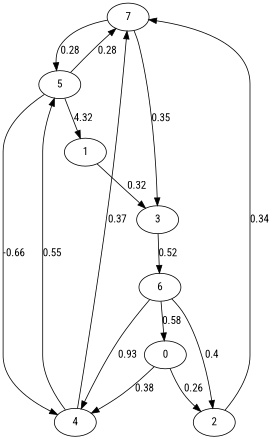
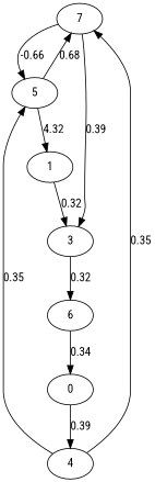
  digraph {
    fontname="Roboto Condensed"
    splines=true
    node [fontname="Roboto Condensed"]
    edge [fontname="Roboto Condensed"]
    7
    5
    3
    4
    1
    6
-   2
    0
-   7 -> 5 [label=0.28]
-   7 -> 3 [label=0.35]
-   5 -> 7 [label=0.28]
-   5 -> 4 [label=-0.66]
+   7 -> 5 [label=-0.66]
+   7 -> 3 [label=0.39]
+   5 -> 7 [label=0.68]
    5 -> 1 [label=4.32]
-   3 -> 6 [label=0.52]
-   4 -> 7 [label=0.37]
-   4 -> 5 [label=0.55]
+   3 -> 6 [label=0.32]
+   4 -> 7 [label=0.35]
+   4 -> 5 [label=0.35]
    1 -> 3 [label=0.32]
-   6 -> 4 [label=0.93]
-   6 -> 2 [label=0.4]
-   6 -> 0 [label=0.58]
-   2 -> 7 [label=0.34]
-   0 -> 4 [label=0.38]
-   0 -> 2 [label=0.26]
+   6 -> 0 [label=0.34]
+   0 -> 4 [label=0.39]
  }
